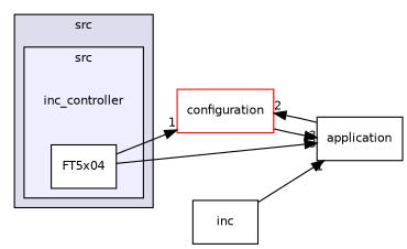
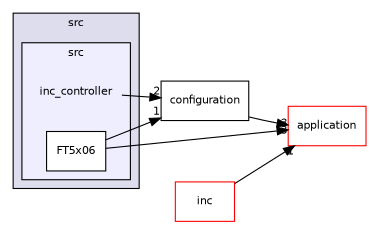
  digraph {
    compound=true
    rankdir=LR
    node [fontname=Helvetica fontsize=10 shape=box fillcolor=white style=filled]
    edge [headlabel=3 labeldistance=1.5 labelfontname=Helvetica labelfontsize=10]
    n1 [label=inc_controller shape=plaintext fillcolor="" style=""]
-   n2 [color=black label=FT5x04]
-   n3 [color=black label=application]
-   n4 [color=red label=configuration]
-   n5 [label=inc fillcolor="" style=""]
+   n2 [color=black label=FT5x06]
+   n3 [color=red label=application]
+   n4 [color=black label=configuration]
+   n5 [label=inc color=red fillcolor="" style=""]
    subgraph cluster_1 {
      bgcolor="#ddddee"
      fontname=Helvetica
      fontsize=10
      label=src
      pencolor=black
      subgraph cluster_2 {
        bgcolor="#eeeeff"
        fontname=Helvetica
        fontsize=10
        label=src
        pencolor=black
        n1
        n2
      }
    }
    n2 -> n3
    n2 -> n4 [headlabel=1]
-   n3 -> n4 [headlabel=2]
+   n1 -> n4 [headlabel=2]
    n4 -> n3
    n5 -> n3 [headlabel=1]
  }
